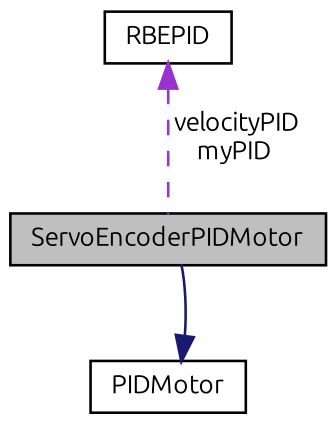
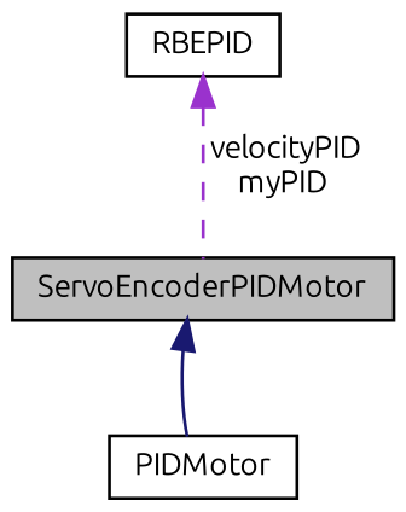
  digraph {
    fontname=Ubuntu
    node [color=black fillcolor=white fontname=Ubuntu fontsize=10 shape=record style=filled]
    edge [dir=back fontname=Ubuntu fontsize=10 labelfontname=Helvetica labelfontsize=10]
    n1 [fillcolor=grey75 fontcolor=black height=0.2 label=ServoEncoderPIDMotor width=0.4]
    n2 [height=0.2 label=PIDMotor width=0.4]
    n3 [height=0.2 label=RBEPID width=0.4]
-   n2 -> n1 [color=midnightblue style=solid]
+   n1 -> n2 [color=midnightblue style=solid]
    n3 -> n1 [color=darkorchid3 label=" velocityPID\nmyPID" style=dashed]
  }
